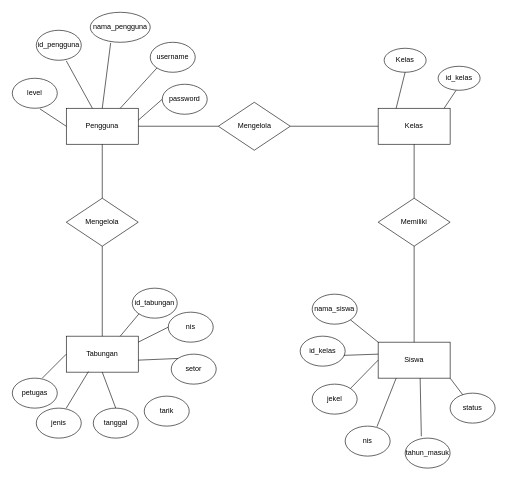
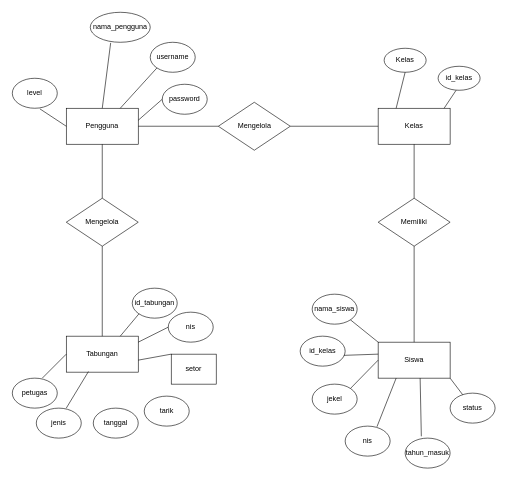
  <mxCell id="0" />
  <mxCell id="1" parent="0" />
  <mxCell id="2" value="Kelas" style="rounded=0;whiteSpace=wrap;html=1;" vertex="1" parent="1"><mxGeometry x="630" y="180" width="120" height="60" as="geometry" /></mxCell>
  <mxCell id="3" value="Siswa" style="rounded=0;whiteSpace=wrap;html=1;" vertex="1" parent="1"><mxGeometry x="630" y="570" width="120" height="60" as="geometry" /></mxCell>
  <mxCell id="4" value="Memiliki" style="rhombus;whiteSpace=wrap;html=1;" vertex="1" parent="1"><mxGeometry x="630" y="330" width="120" height="80" as="geometry" /></mxCell>
  <mxCell id="5" value="Pengguna" style="rounded=0;whiteSpace=wrap;html=1;" vertex="1" parent="1"><mxGeometry x="110" y="180" width="120" height="60" as="geometry" /></mxCell>
  <mxCell id="6" value="Mengelola" style="rhombus;whiteSpace=wrap;html=1;" vertex="1" parent="1"><mxGeometry x="363.5" y="170" width="120" height="80" as="geometry" /></mxCell>
  <mxCell id="7" value="Tabungan" style="rounded=0;whiteSpace=wrap;html=1;" vertex="1" parent="1"><mxGeometry x="110" y="560" width="120" height="60" as="geometry" /></mxCell>
  <mxCell id="8" value="Mengelola" style="rhombus;whiteSpace=wrap;html=1;" vertex="1" parent="1"><mxGeometry x="110" y="330" width="120" height="80" as="geometry" /></mxCell>
  <mxCell id="9" value="" style="endArrow=none;html=1;rounded=0;exitX=1;exitY=0.5;exitDx=0;exitDy=0;entryX=0;entryY=0.5;entryDx=0;entryDy=0;" edge="1" parent="1" source="6" target="2"><mxGeometry width="50" height="50" relative="1" as="geometry"><mxPoint x="484" y="200" as="sourcePoint" /><mxPoint x="560" y="230" as="targetPoint" /></mxGeometry></mxCell>
  <mxCell id="10" value="" style="endArrow=none;html=1;rounded=0;entryX=0;entryY=0.5;entryDx=0;entryDy=0;exitX=1;exitY=0.5;exitDx=0;exitDy=0;" edge="1" parent="1" source="5" target="6"><mxGeometry width="50" height="50" relative="1" as="geometry"><mxPoint x="260" y="210" as="sourcePoint" /><mxPoint x="310" y="160" as="targetPoint" /></mxGeometry></mxCell>
  <mxCell id="11" value="" style="endArrow=none;html=1;rounded=0;entryX=0.5;entryY=1;entryDx=0;entryDy=0;" edge="1" parent="1" target="5"><mxGeometry width="50" height="50" relative="1" as="geometry"><mxPoint x="170" y="330" as="sourcePoint" /><mxPoint x="220" y="280" as="targetPoint" /></mxGeometry></mxCell>
  <mxCell id="12" value="" style="endArrow=none;html=1;rounded=0;entryX=0.5;entryY=1;entryDx=0;entryDy=0;" edge="1" parent="1" target="8"><mxGeometry width="50" height="50" relative="1" as="geometry"><mxPoint x="170" y="560" as="sourcePoint" /><mxPoint x="220" y="510" as="targetPoint" /></mxGeometry></mxCell>
  <mxCell id="13" value="" style="endArrow=none;html=1;rounded=0;exitX=0.5;exitY=0;exitDx=0;exitDy=0;" edge="1" parent="1" source="4"><mxGeometry width="50" height="50" relative="1" as="geometry"><mxPoint x="640" y="290" as="sourcePoint" /><mxPoint x="690" y="240" as="targetPoint" /></mxGeometry></mxCell>
  <mxCell id="14" value="" style="endArrow=none;html=1;rounded=0;entryX=0.5;entryY=1;entryDx=0;entryDy=0;" edge="1" parent="1" target="4"><mxGeometry width="50" height="50" relative="1" as="geometry"><mxPoint x="690" y="570" as="sourcePoint" /><mxPoint x="740" y="520" as="targetPoint" /></mxGeometry></mxCell>
  <mxCell id="15" value="Kelas" style="ellipse;whiteSpace=wrap;html=1;" vertex="1" parent="1"><mxGeometry x="640" y="80" width="70" height="40" as="geometry" /></mxCell>
  <mxCell id="16" value="id_kelas" style="ellipse;whiteSpace=wrap;html=1;" vertex="1" parent="1"><mxGeometry x="730" y="110" width="70" height="40" as="geometry" /></mxCell>
  <mxCell id="17" value="nama_siswa" style="ellipse;whiteSpace=wrap;html=1;" vertex="1" parent="1"><mxGeometry x="520" y="490" width="75" height="50" as="geometry" /></mxCell>
  <mxCell id="18" value="id_kelas" style="ellipse;whiteSpace=wrap;html=1;" vertex="1" parent="1"><mxGeometry x="500" y="560" width="75" height="50" as="geometry" /></mxCell>
  <mxCell id="19" value="jekel" style="ellipse;whiteSpace=wrap;html=1;" vertex="1" parent="1"><mxGeometry x="520" y="640" width="75" height="50" as="geometry" /></mxCell>
  <mxCell id="20" value="nis" style="ellipse;whiteSpace=wrap;html=1;" vertex="1" parent="1"><mxGeometry x="575" y="710" width="75" height="50" as="geometry" /></mxCell>
  <mxCell id="21" value="tahun_masuk" style="ellipse;whiteSpace=wrap;html=1;" vertex="1" parent="1"><mxGeometry x="675" y="730" width="75" height="50" as="geometry" /></mxCell>
  <mxCell id="22" value="status" style="ellipse;whiteSpace=wrap;html=1;" vertex="1" parent="1"><mxGeometry x="750" y="655" width="75" height="50" as="geometry" /></mxCell>
  <mxCell id="23" value="password" style="ellipse;whiteSpace=wrap;html=1;" vertex="1" parent="1"><mxGeometry x="270" y="140" width="75" height="50" as="geometry" /></mxCell>
  <mxCell id="24" value="username" style="ellipse;whiteSpace=wrap;html=1;" vertex="1" parent="1"><mxGeometry x="250" y="70" width="75" height="50" as="geometry" /></mxCell>
  <mxCell id="25" value="nama_pengguna" style="ellipse;whiteSpace=wrap;html=1;" vertex="1" parent="1"><mxGeometry x="150" y="20" width="100" height="50" as="geometry" /></mxCell>
- <mxCell id="26" value="id_pengguna" style="ellipse;whiteSpace=wrap;html=1;" vertex="1" parent="1"><mxGeometry x="60" y="50" width="75" height="50" as="geometry" /></mxCell>
  <mxCell id="27" value="level" style="ellipse;whiteSpace=wrap;html=1;" vertex="1" parent="1"><mxGeometry x="20" y="130" width="75" height="50" as="geometry" /></mxCell>
  <mxCell id="28" value="id_tabungan" style="ellipse;whiteSpace=wrap;html=1;" vertex="1" parent="1"><mxGeometry x="220" y="480" width="75" height="50" as="geometry" /></mxCell>
  <mxCell id="29" value="nis" style="ellipse;whiteSpace=wrap;html=1;" vertex="1" parent="1"><mxGeometry x="280" y="520" width="75" height="50" as="geometry" /></mxCell>
- <mxCell id="30" value="setor" style="ellipse;whiteSpace=wrap;html=1;" vertex="1" parent="1"><mxGeometry x="285" y="590" width="75" height="50" as="geometry" /></mxCell>
+ <mxCell id="30" value="setor" style="whiteSpace=wrap;html=1;rounded=0;" vertex="1" parent="1"><mxGeometry x="285" y="590" width="75" height="50" as="geometry" /></mxCell>
  <mxCell id="31" value="tarik" style="ellipse;whiteSpace=wrap;html=1;" vertex="1" parent="1"><mxGeometry x="240" y="660" width="75" height="50" as="geometry" /></mxCell>
  <mxCell id="32" value="tanggal" style="ellipse;whiteSpace=wrap;html=1;" vertex="1" parent="1"><mxGeometry x="155" y="680" width="75" height="50" as="geometry" /></mxCell>
  <mxCell id="33" value="jenis" style="ellipse;whiteSpace=wrap;html=1;" vertex="1" parent="1"><mxGeometry x="60" y="680" width="75" height="50" as="geometry" /></mxCell>
  <mxCell id="34" value="petugas" style="ellipse;whiteSpace=wrap;html=1;" vertex="1" parent="1"><mxGeometry x="20" y="630" width="75" height="50" as="geometry" /></mxCell>
  <mxCell id="35" value="" style="endArrow=none;html=1;rounded=0;exitX=0.25;exitY=0;exitDx=0;exitDy=0;" edge="1" parent="1" source="2"><mxGeometry width="50" height="50" relative="1" as="geometry"><mxPoint x="625" y="170" as="sourcePoint" /><mxPoint x="675" y="120" as="targetPoint" /></mxGeometry></mxCell>
  <mxCell id="36" value="" style="endArrow=none;html=1;rounded=0;" edge="1" parent="1"><mxGeometry width="50" height="50" relative="1" as="geometry"><mxPoint x="740" y="180" as="sourcePoint" /><mxPoint x="760" y="150" as="targetPoint" /></mxGeometry></mxCell>
  <mxCell id="37" value="" style="endArrow=none;html=1;rounded=0;entryX=0;entryY=0.5;entryDx=0;entryDy=0;" edge="1" parent="1" target="23"><mxGeometry width="50" height="50" relative="1" as="geometry"><mxPoint x="230" y="200" as="sourcePoint" /><mxPoint x="280" y="150" as="targetPoint" /></mxGeometry></mxCell>
  <mxCell id="38" value="" style="endArrow=none;html=1;rounded=0;entryX=0;entryY=1;entryDx=0;entryDy=0;" edge="1" parent="1" target="24"><mxGeometry width="50" height="50" relative="1" as="geometry"><mxPoint x="200" y="180" as="sourcePoint" /><mxPoint x="250" y="130" as="targetPoint" /></mxGeometry></mxCell>
  <mxCell id="39" value="" style="endArrow=none;html=1;rounded=0;entryX=0.34;entryY=1.02;entryDx=0;entryDy=0;entryPerimeter=0;" edge="1" parent="1" target="25"><mxGeometry width="50" height="50" relative="1" as="geometry"><mxPoint x="170" y="180" as="sourcePoint" /><mxPoint x="220" y="130" as="targetPoint" /></mxGeometry></mxCell>
- <mxCell id="40" value="" style="endArrow=none;html=1;rounded=0;entryX=0.667;entryY=1.02;entryDx=0;entryDy=0;entryPerimeter=0;" edge="1" parent="1" source="5" target="26"><mxGeometry width="50" height="50" relative="1" as="geometry"><mxPoint x="135" y="180" as="sourcePoint" /><mxPoint x="185" y="130" as="targetPoint" /></mxGeometry></mxCell>
  <mxCell id="41" value="" style="endArrow=none;html=1;rounded=0;exitX=0.613;exitY=1.02;exitDx=0;exitDy=0;exitPerimeter=0;" edge="1" parent="1" source="27"><mxGeometry width="50" height="50" relative="1" as="geometry"><mxPoint x="60" y="260" as="sourcePoint" /><mxPoint x="110" y="210" as="targetPoint" /></mxGeometry></mxCell>
  <mxCell id="42" value="" style="endArrow=none;html=1;rounded=0;exitX=1;exitY=1;exitDx=0;exitDy=0;" edge="1" parent="1" source="17"><mxGeometry width="50" height="50" relative="1" as="geometry"><mxPoint x="580" y="620" as="sourcePoint" /><mxPoint x="630" y="570" as="targetPoint" /></mxGeometry></mxCell>
  <mxCell id="43" value="" style="endArrow=none;html=1;rounded=0;exitX=0.973;exitY=0.64;exitDx=0;exitDy=0;exitPerimeter=0;" edge="1" parent="1" source="18"><mxGeometry width="50" height="50" relative="1" as="geometry"><mxPoint x="580" y="640" as="sourcePoint" /><mxPoint x="630" y="590" as="targetPoint" /></mxGeometry></mxCell>
  <mxCell id="44" value="" style="endArrow=none;html=1;rounded=0;exitX=1;exitY=0;exitDx=0;exitDy=0;" edge="1" parent="1" source="19"><mxGeometry width="50" height="50" relative="1" as="geometry"><mxPoint x="580" y="650" as="sourcePoint" /><mxPoint x="630" y="600" as="targetPoint" /></mxGeometry></mxCell>
  <mxCell id="45" value="" style="endArrow=none;html=1;rounded=0;exitX=0.707;exitY=0.02;exitDx=0;exitDy=0;exitPerimeter=0;" edge="1" parent="1" source="20"><mxGeometry width="50" height="50" relative="1" as="geometry"><mxPoint x="610" y="680" as="sourcePoint" /><mxPoint x="660" y="630" as="targetPoint" /></mxGeometry></mxCell>
  <mxCell id="46" value="" style="endArrow=none;html=1;rounded=0;exitX=0.36;exitY=-0.06;exitDx=0;exitDy=0;exitPerimeter=0;" edge="1" parent="1" source="21"><mxGeometry width="50" height="50" relative="1" as="geometry"><mxPoint x="650" y="680" as="sourcePoint" /><mxPoint x="700" y="630" as="targetPoint" /></mxGeometry></mxCell>
  <mxCell id="47" value="" style="endArrow=none;html=1;rounded=0;" edge="1" parent="1" source="22"><mxGeometry width="50" height="50" relative="1" as="geometry"><mxPoint x="700" y="680" as="sourcePoint" /><mxPoint x="750" y="630" as="targetPoint" /></mxGeometry></mxCell>
  <mxCell id="48" value="" style="endArrow=none;html=1;rounded=0;entryX=0;entryY=1;entryDx=0;entryDy=0;" edge="1" parent="1" target="28"><mxGeometry width="50" height="50" relative="1" as="geometry"><mxPoint x="200" y="560" as="sourcePoint" /><mxPoint x="250" y="510" as="targetPoint" /></mxGeometry></mxCell>
  <mxCell id="49" value="" style="endArrow=none;html=1;rounded=0;entryX=0;entryY=0.5;entryDx=0;entryDy=0;" edge="1" parent="1" target="29"><mxGeometry width="50" height="50" relative="1" as="geometry"><mxPoint x="230" y="570" as="sourcePoint" /><mxPoint x="280" y="520" as="targetPoint" /></mxGeometry></mxCell>
  <mxCell id="50" value="" style="endArrow=none;html=1;rounded=0;entryX=0;entryY=0;entryDx=0;entryDy=0;" edge="1" parent="1" target="30"><mxGeometry width="50" height="50" relative="1" as="geometry"><mxPoint x="230" y="600" as="sourcePoint" /><mxPoint x="280" y="550" as="targetPoint" /></mxGeometry></mxCell>
- <mxCell id="51" value="" style="endArrow=none;html=1;rounded=0;entryX=0.5;entryY=0;entryDx=0;entryDy=0;exitX=0.5;exitY=1;exitDx=0;exitDy=0;" edge="1" parent="1" source="7" target="32"><mxGeometry width="50" height="50" relative="1" as="geometry"><mxPoint x="140" y="660" as="sourcePoint" /><mxPoint x="190" y="610" as="targetPoint" /></mxGeometry></mxCell>
  <mxCell id="52" value="" style="endArrow=none;html=1;rounded=0;entryX=0.308;entryY=0.983;entryDx=0;entryDy=0;entryPerimeter=0;" edge="1" parent="1" target="7"><mxGeometry width="50" height="50" relative="1" as="geometry"><mxPoint x="110" y="680" as="sourcePoint" /><mxPoint x="160" y="630" as="targetPoint" /></mxGeometry></mxCell>
  <mxCell id="53" value="" style="endArrow=none;html=1;rounded=0;entryX=0;entryY=0.5;entryDx=0;entryDy=0;" edge="1" parent="1" target="7"><mxGeometry width="50" height="50" relative="1" as="geometry"><mxPoint x="70" y="630" as="sourcePoint" /><mxPoint x="120" y="580" as="targetPoint" /></mxGeometry></mxCell>
